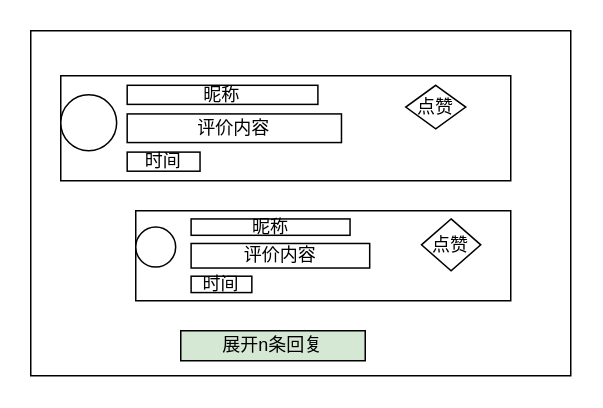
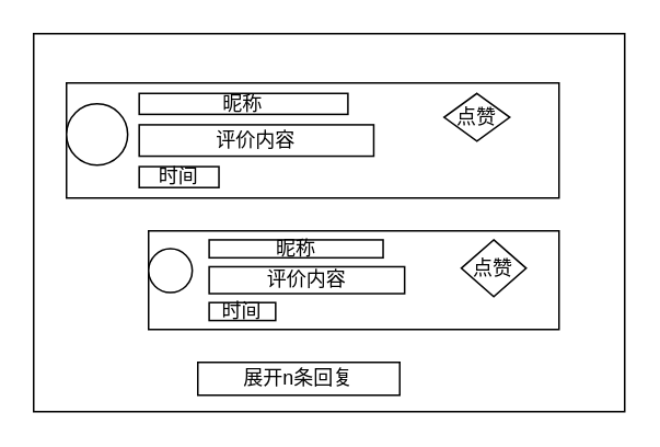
  <mxCell id="0" />
  <mxCell id="1" parent="0" />
  <mxCell id="2" value="" style="rounded=0;whiteSpace=wrap;html=1;" vertex="1" parent="1"><mxGeometry x="20" y="20" width="360" height="230" as="geometry" /></mxCell>
  <mxCell id="3" value="" style="group" vertex="1" connectable="0" parent="1"><mxGeometry x="40" y="50" width="300" height="70" as="geometry" /></mxCell>
  <mxCell id="4" value="" style="rounded=0;whiteSpace=wrap;html=1;" vertex="1" parent="3"><mxGeometry width="300" height="70" as="geometry" /></mxCell>
  <mxCell id="5" value="" style="ellipse;whiteSpace=wrap;html=1;aspect=fixed;" vertex="1" parent="3"><mxGeometry y="12.73" width="37.27" height="37.27" as="geometry" /></mxCell>
  <mxCell id="6" value="昵称" style="rounded=0;whiteSpace=wrap;html=1;" vertex="1" parent="3"><mxGeometry x="44.286" y="6.364" width="127.143" height="12.727" as="geometry" /></mxCell>
  <mxCell id="7" value="评价内容" style="rounded=0;whiteSpace=wrap;html=1;" vertex="1" parent="3"><mxGeometry x="44.286" y="25.455" width="142.857" height="19.091" as="geometry" /></mxCell>
  <mxCell id="8" value="时间" style="rounded=0;whiteSpace=wrap;html=1;" vertex="1" parent="3"><mxGeometry x="44.286" y="50.909" width="48.571" height="12.727" as="geometry" /></mxCell>
  <mxCell id="9" value="点赞" style="rhombus;whiteSpace=wrap;html=1;" vertex="1" parent="3"><mxGeometry x="230" y="6.36" width="40" height="29.09" as="geometry" /></mxCell>
  <mxCell id="10" value="" style="group" vertex="1" connectable="0" parent="1"><mxGeometry x="90" y="140" width="250" height="60" as="geometry" /></mxCell>
  <mxCell id="11" value="" style="rounded=0;whiteSpace=wrap;html=1;" vertex="1" parent="10"><mxGeometry width="250" height="60" as="geometry" /></mxCell>
  <mxCell id="12" value="" style="ellipse;whiteSpace=wrap;html=1;aspect=fixed;" vertex="1" parent="10"><mxGeometry y="10.911" width="26.621" height="26.621" as="geometry" /></mxCell>
  <mxCell id="13" value="昵称" style="rounded=0;whiteSpace=wrap;html=1;" vertex="1" parent="10"><mxGeometry x="36.905" y="5.455" width="105.952" height="10.909" as="geometry" /></mxCell>
  <mxCell id="14" value="评价内容" style="rounded=0;whiteSpace=wrap;html=1;" vertex="1" parent="10"><mxGeometry x="36.905" y="21.818" width="119.048" height="16.364" as="geometry" /></mxCell>
  <mxCell id="15" value="时间" style="rounded=0;whiteSpace=wrap;html=1;" vertex="1" parent="10"><mxGeometry x="36.905" y="43.636" width="40.476" height="10.909" as="geometry" /></mxCell>
  <mxCell id="16" value="点赞" style="rhombus;whiteSpace=wrap;html=1;" vertex="1" parent="10"><mxGeometry x="190.48" y="5.45" width="39.52" height="34.55" as="geometry" /></mxCell>
- <mxCell id="17" value="展开n条回复" style="rounded=0;whiteSpace=wrap;html=1;fillColor=#d5e8d4;" vertex="1" parent="1"><mxGeometry x="120" y="220" width="123" height="20" as="geometry" /></mxCell>
+ <mxCell id="17" value="展开n条回复" style="rounded=0;whiteSpace=wrap;html=1;" vertex="1" parent="1"><mxGeometry x="120" y="220" width="123" height="20" as="geometry" /></mxCell>
